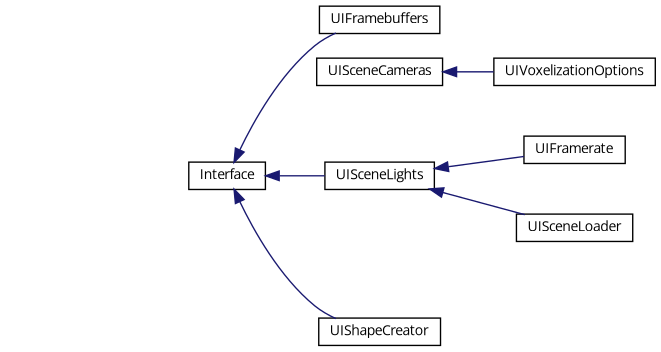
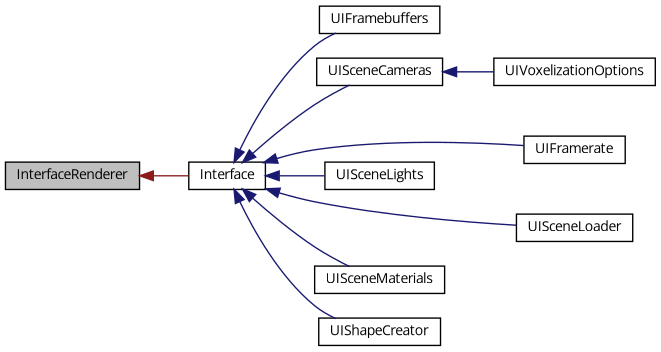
  digraph {
    fontname="Open Sans"
    rankdir=LR
    node [color=black fillcolor=white fontname="Open Sans" fontsize=10 shape=record style=filled]
    edge [color=midnightblue dir=back fontname="Open Sans" fontsize=10 labelfontname=Helvetica labelfontsize=10 style=solid]
+   n1 [fillcolor=grey75 fontcolor=black height=0.2 label=InterfaceRenderer width=0.4]
    n2 [height=0.2 label=Interface width=0.4]
    n3 [height=0.2 label=UIFramebuffers width=0.4]
    n4 [height=0.2 label=UIFramerate width=0.4]
    n5 [height=0.2 label=UISceneCameras width=0.4]
    n6 [height=0.2 label=UISceneLights width=0.4]
    n7 [height=0.2 label=UISceneLoader width=0.4]
+   n8 [height=0.2 label=UISceneMaterials width=0.4]
    n9 [height=0.2 label=UIShapeCreator width=0.4]
    n10 [height=0.2 label=UIVoxelizationOptions width=0.4]
+   n1 -> n2 [color=firebrick4]
    n2 -> n3
-   n6 -> n4
+   n2 -> n4
+   n2 -> n5
    n2 -> n6
-   n6 -> n7
+   n2 -> n7
+   n2 -> n8
    n2 -> n9
    n5 -> n10
  }
